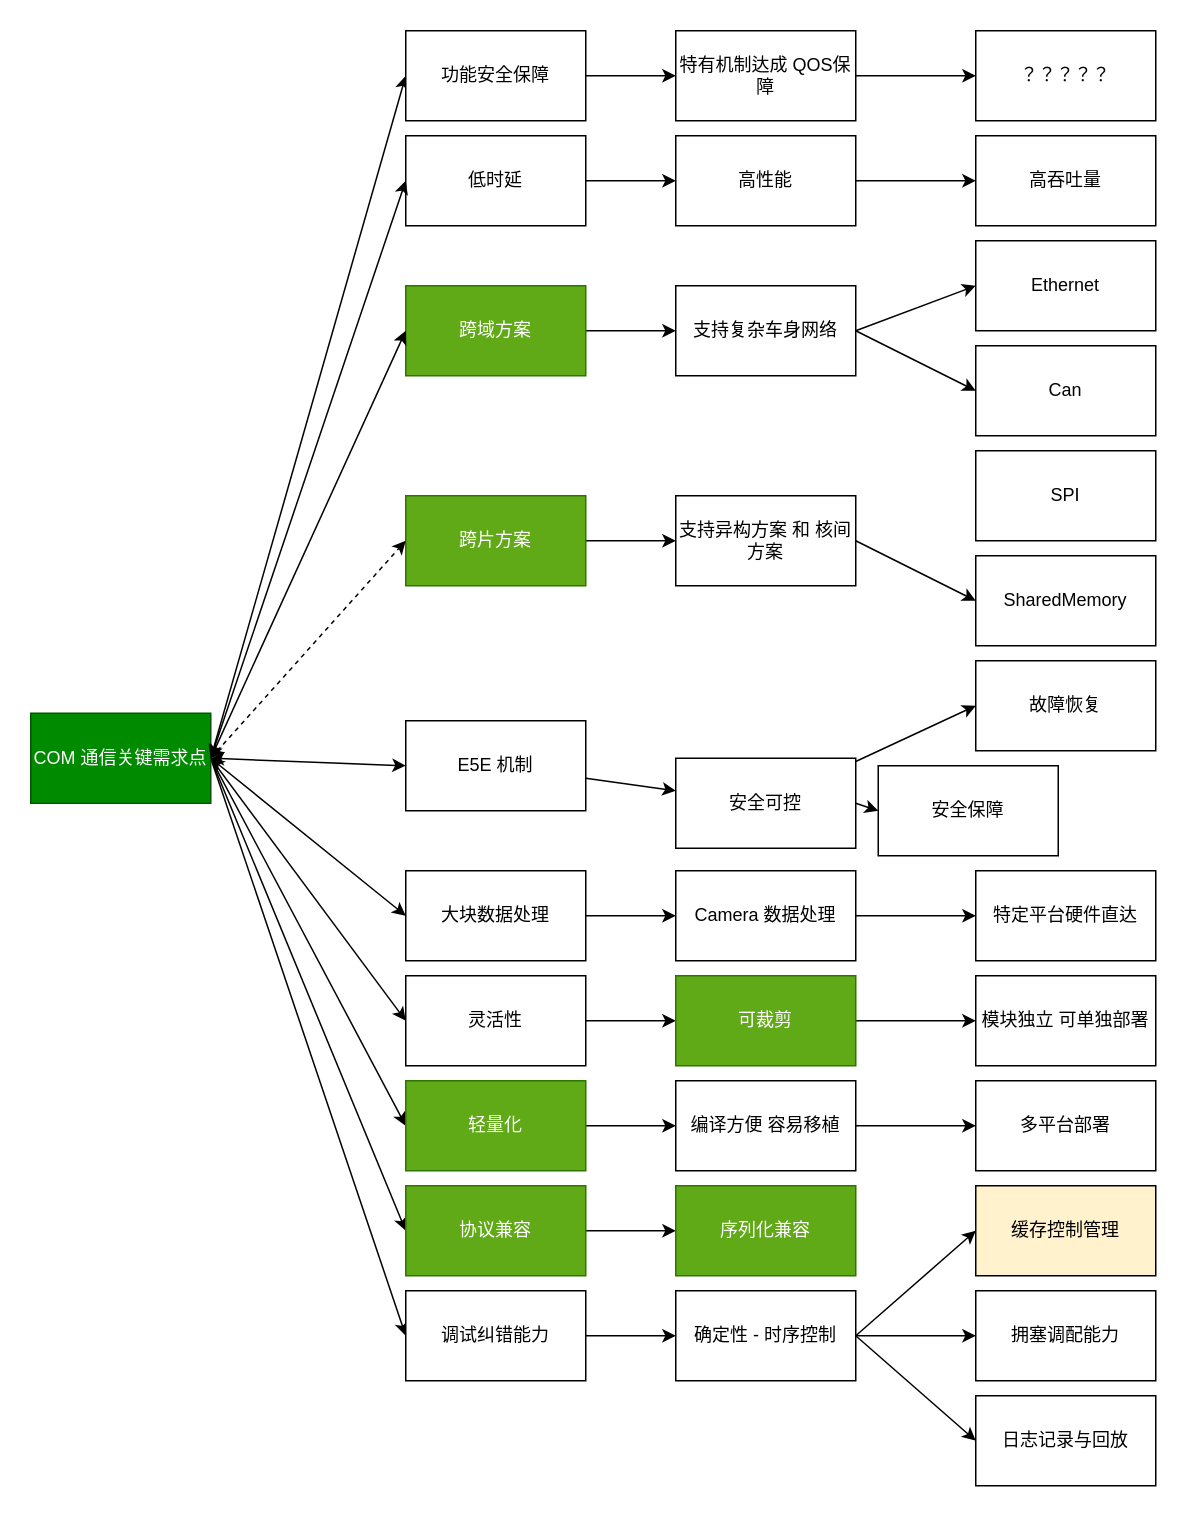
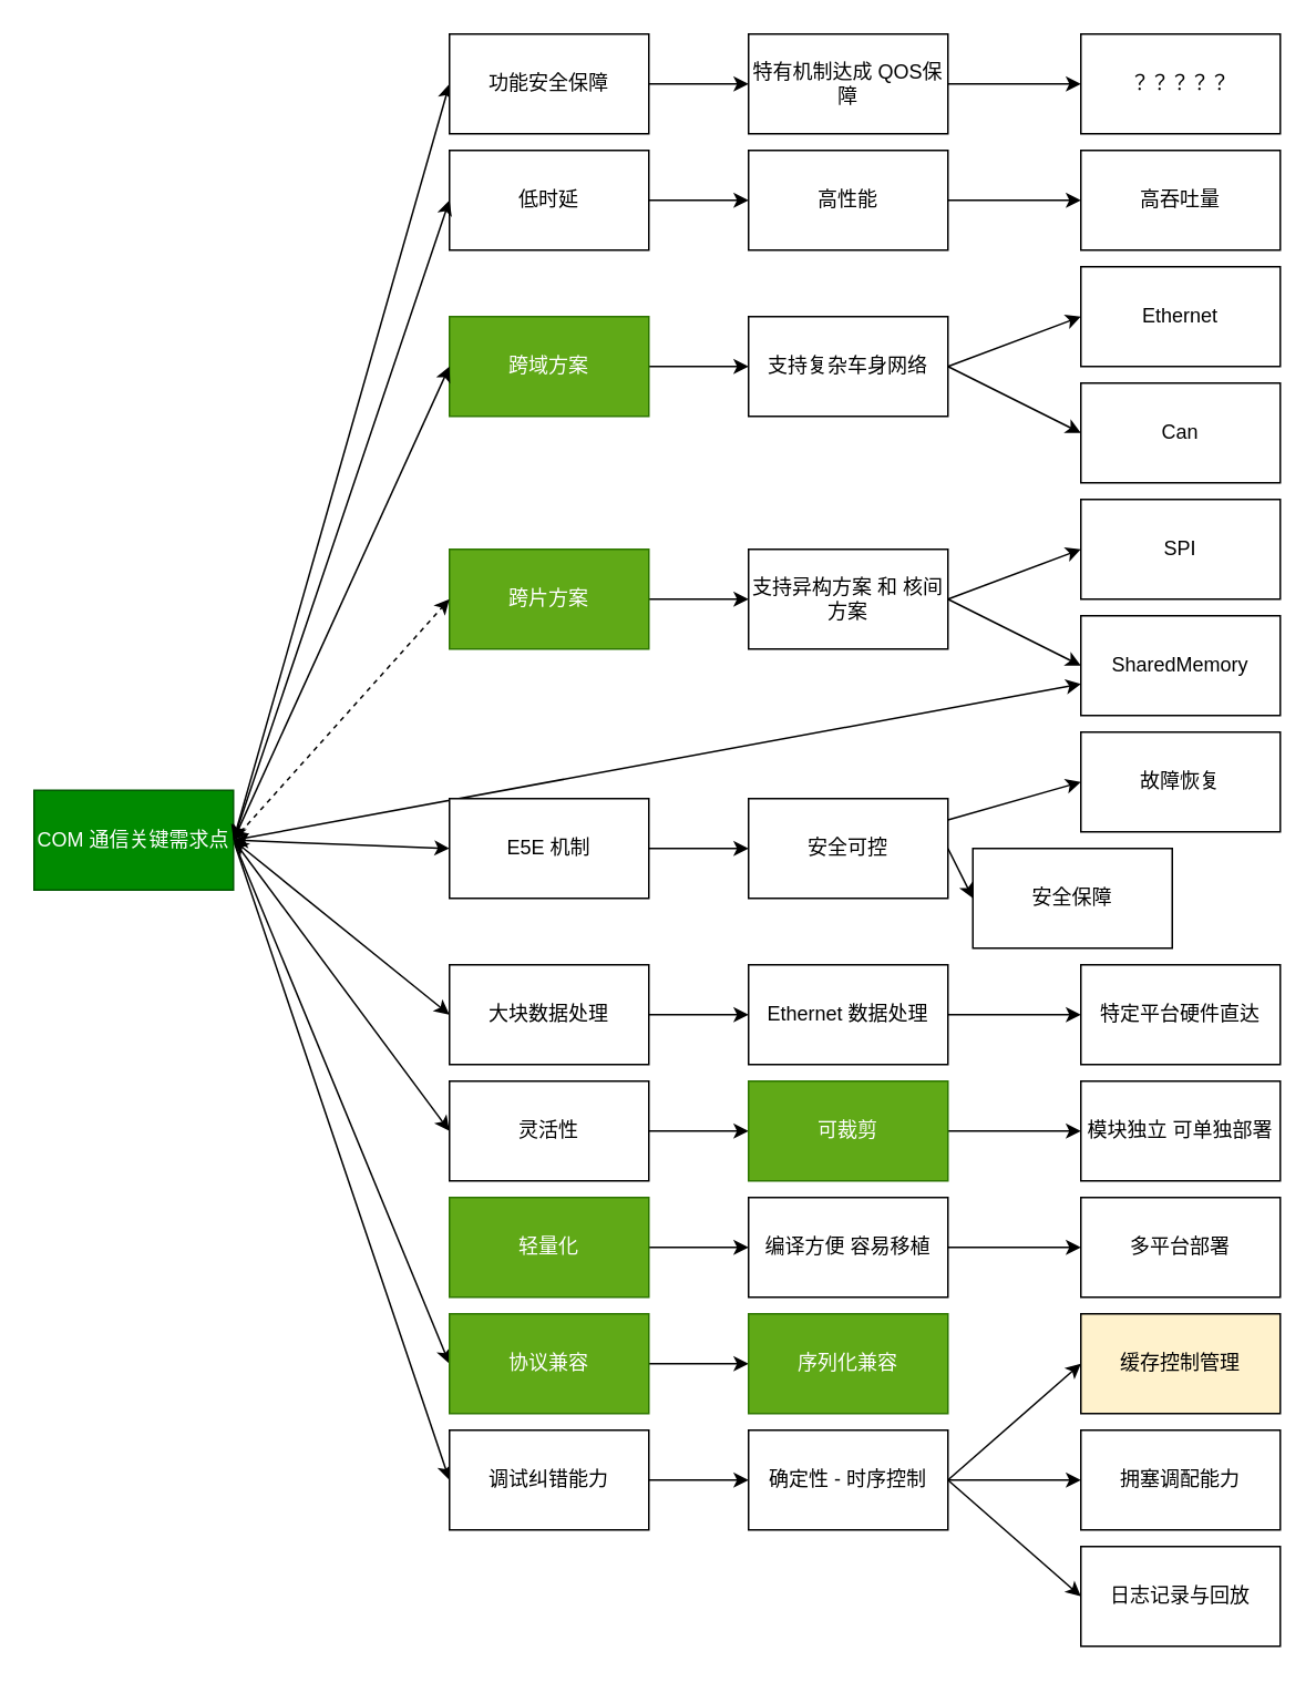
  <mxCell id="0" />
  <mxCell id="1" parent="0" />
- <mxCell id="2" style="edgeStyle=none;html=1;entryX=0;entryY=0.5;entryDx=0;entryDy=0;exitX=1;exitY=0.5;exitDx=0;exitDy=0;" parent="1" source="7" target="26" edge="1"><mxGeometry relative="1" as="geometry"><mxPoint x="170" y="310" as="sourcePoint" /></mxGeometry></mxCell>
+ <mxCell id="2" style="edgeStyle=none;html=1;exitX=1;exitY=0.5;exitDx=0;exitDy=0;" parent="1" source="7" target="51" edge="1"><mxGeometry relative="1" as="geometry"><mxPoint x="170" y="310" as="sourcePoint" /></mxGeometry></mxCell>
  <mxCell id="3" style="edgeStyle=none;html=1;entryX=0;entryY=0.5;entryDx=0;entryDy=0;exitX=1;exitY=0.5;exitDx=0;exitDy=0;" parent="1" source="7" target="45" edge="1"><mxGeometry relative="1" as="geometry" /></mxCell>
  <mxCell id="4" style="edgeStyle=none;html=1;entryX=0;entryY=0.5;entryDx=0;entryDy=0;exitX=1;exitY=0.5;exitDx=0;exitDy=0;" parent="1" source="7" target="24" edge="1"><mxGeometry relative="1" as="geometry" /></mxCell>
  <mxCell id="5" style="edgeStyle=none;html=1;entryX=0;entryY=0.5;entryDx=0;entryDy=0;exitX=1;exitY=0.5;exitDx=0;exitDy=0;" edge="1" parent="1" source="7" target="60"><mxGeometry relative="1" as="geometry"><mxPoint x="140" y="480" as="sourcePoint" /></mxGeometry></mxCell>
  <mxCell id="6" style="edgeStyle=none;html=1;entryX=0;entryY=0.5;entryDx=0;entryDy=0;exitX=1;exitY=0.5;exitDx=0;exitDy=0;" edge="1" parent="1" source="7" target="63"><mxGeometry relative="1" as="geometry"><mxPoint x="140" y="590" as="sourcePoint" /></mxGeometry></mxCell>
  <mxCell id="7" value="COM 通信关键需求点" style="rounded=0;whiteSpace=wrap;html=1;fillColor=#008a00;fontColor=#ffffff;strokeColor=#005700;" parent="1" vertex="1"><mxGeometry x="20" y="475" width="120" height="60" as="geometry" /></mxCell>
  <mxCell id="8" style="edgeStyle=none;html=1;entryX=0;entryY=0.5;entryDx=0;entryDy=0;" parent="1" source="9" target="43" edge="1"><mxGeometry relative="1" as="geometry" /></mxCell>
  <mxCell id="9" value="低时延" style="rounded=0;whiteSpace=wrap;html=1;" parent="1" vertex="1"><mxGeometry x="270" y="90" width="120" height="60" as="geometry" /></mxCell>
  <mxCell id="10" value="" style="edgeStyle=none;html=1;" parent="1" source="11" target="35" edge="1"><mxGeometry relative="1" as="geometry" /></mxCell>
  <mxCell id="11" value="E5E 机制" style="rounded=0;whiteSpace=wrap;html=1;" parent="1" vertex="1"><mxGeometry x="270" y="480" width="120" height="60" as="geometry" /></mxCell>
  <mxCell id="12" value="" style="endArrow=classic;startArrow=classic;html=1;entryX=1;entryY=0.5;entryDx=0;entryDy=0;exitX=0;exitY=0.5;exitDx=0;exitDy=0;" parent="1" source="9" target="7" edge="1"><mxGeometry width="50" height="50" relative="1" as="geometry"><mxPoint x="260" y="50" as="sourcePoint" /><mxPoint x="310" y="0" as="targetPoint" /></mxGeometry></mxCell>
  <mxCell id="13" style="edgeStyle=none;html=1;entryX=0;entryY=0.5;entryDx=0;entryDy=0;" parent="1" source="14" target="32" edge="1"><mxGeometry relative="1" as="geometry" /></mxCell>
  <mxCell id="14" value="大块数据处理" style="rounded=0;whiteSpace=wrap;html=1;" parent="1" vertex="1"><mxGeometry x="270" y="580" width="120" height="60" as="geometry" /></mxCell>
  <mxCell id="15" style="edgeStyle=none;html=1;" parent="1" source="16" target="41" edge="1"><mxGeometry relative="1" as="geometry" /></mxCell>
  <mxCell id="16" value="跨域方案" style="rounded=0;whiteSpace=wrap;html=1;fillColor=#60a917;fontColor=#ffffff;strokeColor=#2D7600;" parent="1" vertex="1"><mxGeometry x="270" y="190" width="120" height="60" as="geometry" /></mxCell>
  <mxCell id="17" style="edgeStyle=none;html=1;entryX=0;entryY=0.5;entryDx=0;entryDy=0;" parent="1" source="18" target="38" edge="1"><mxGeometry relative="1" as="geometry" /></mxCell>
  <mxCell id="18" value="跨片方案" style="rounded=0;whiteSpace=wrap;html=1;fillColor=#60a917;fontColor=#ffffff;strokeColor=#2D7600;" parent="1" vertex="1"><mxGeometry x="270" y="330" width="120" height="60" as="geometry" /></mxCell>
  <mxCell id="19" value="" style="endArrow=classic;startArrow=classic;html=1;entryX=0;entryY=0.5;entryDx=0;entryDy=0;exitX=1;exitY=0.5;exitDx=0;exitDy=0;" parent="1" source="7" target="16" edge="1"><mxGeometry width="50" height="50" relative="1" as="geometry"><mxPoint x="60" y="360" as="sourcePoint" /><mxPoint x="110" y="310" as="targetPoint" /></mxGeometry></mxCell>
  <mxCell id="20" value="" style="endArrow=classic;startArrow=classic;html=1;entryX=0;entryY=0.5;entryDx=0;entryDy=0;exitX=1;exitY=0.5;exitDx=0;exitDy=0;dashed=1;" parent="1" source="7" target="18" edge="1"><mxGeometry width="50" height="50" relative="1" as="geometry"><mxPoint x="70" y="400" as="sourcePoint" /><mxPoint x="120" y="350" as="targetPoint" /></mxGeometry></mxCell>
  <mxCell id="21" value="" style="endArrow=classic;startArrow=classic;html=1;entryX=0;entryY=0.5;entryDx=0;entryDy=0;exitX=1;exitY=0.5;exitDx=0;exitDy=0;" parent="1" source="7" target="11" edge="1"><mxGeometry width="50" height="50" relative="1" as="geometry"><mxPoint x="170" y="310" as="sourcePoint" /><mxPoint x="130" y="350" as="targetPoint" /></mxGeometry></mxCell>
  <mxCell id="22" value="" style="endArrow=classic;startArrow=classic;html=1;entryX=0;entryY=0.5;entryDx=0;entryDy=0;exitX=1;exitY=0.5;exitDx=0;exitDy=0;" parent="1" source="7" target="14" edge="1"><mxGeometry width="50" height="50" relative="1" as="geometry"><mxPoint x="30" y="390" as="sourcePoint" /><mxPoint x="80" y="340" as="targetPoint" /></mxGeometry></mxCell>
  <mxCell id="23" style="edgeStyle=none;html=1;entryX=0;entryY=0.5;entryDx=0;entryDy=0;" parent="1" source="24" target="28" edge="1"><mxGeometry relative="1" as="geometry" /></mxCell>
  <mxCell id="24" value="灵活性" style="rounded=0;whiteSpace=wrap;html=1;" parent="1" vertex="1"><mxGeometry x="270" y="650" width="120" height="60" as="geometry" /></mxCell>
  <mxCell id="25" style="edgeStyle=none;html=1;" parent="1" source="26" target="30" edge="1"><mxGeometry relative="1" as="geometry" /></mxCell>
  <mxCell id="26" value="轻量化" style="rounded=0;whiteSpace=wrap;html=1;fillColor=#60a917;fontColor=#ffffff;strokeColor=#2D7600;" parent="1" vertex="1"><mxGeometry x="270" y="720" width="120" height="60" as="geometry" /></mxCell>
  <mxCell id="27" style="edgeStyle=none;html=1;entryX=0;entryY=0.5;entryDx=0;entryDy=0;" parent="1" source="28" target="49" edge="1"><mxGeometry relative="1" as="geometry" /></mxCell>
  <mxCell id="28" value="可裁剪" style="rounded=0;whiteSpace=wrap;html=1;fillColor=#60a917;fontColor=#ffffff;strokeColor=#2D7600;" parent="1" vertex="1"><mxGeometry x="450" y="650" width="120" height="60" as="geometry" /></mxCell>
  <mxCell id="29" style="edgeStyle=none;html=1;entryX=0;entryY=0.5;entryDx=0;entryDy=0;" parent="1" source="30" target="58" edge="1"><mxGeometry relative="1" as="geometry" /></mxCell>
  <mxCell id="30" value="编译方便 容易移植" style="rounded=0;whiteSpace=wrap;html=1;" parent="1" vertex="1"><mxGeometry x="450" y="720" width="120" height="60" as="geometry" /></mxCell>
  <mxCell id="31" style="edgeStyle=none;html=1;" parent="1" source="32" target="48" edge="1"><mxGeometry relative="1" as="geometry" /></mxCell>
- <mxCell id="32" value="Camera 数据处理" style="rounded=0;whiteSpace=wrap;html=1;" parent="1" vertex="1"><mxGeometry x="450" y="580" width="120" height="60" as="geometry" /></mxCell>
+ <mxCell id="32" value="Ethernet 数据处理" style="rounded=0;whiteSpace=wrap;html=1;" parent="1" vertex="1"><mxGeometry x="450" y="580" width="120" height="60" as="geometry" /></mxCell>
  <mxCell id="33" style="edgeStyle=none;html=1;entryX=0;entryY=0.5;entryDx=0;entryDy=0;" parent="1" source="35" target="54" edge="1"><mxGeometry relative="1" as="geometry" /></mxCell>
  <mxCell id="34" style="edgeStyle=none;html=1;entryX=0;entryY=0.5;entryDx=0;entryDy=0;exitX=1;exitY=0.5;exitDx=0;exitDy=0;" parent="1" source="35" target="55" edge="1"><mxGeometry relative="1" as="geometry" /></mxCell>
- <mxCell id="35" value="安全可控" style="rounded=0;whiteSpace=wrap;html=1;" parent="1" vertex="1"><mxGeometry x="450" y="505" width="120" height="60" as="geometry" /></mxCell>
+ <mxCell id="35" value="安全可控" style="rounded=0;whiteSpace=wrap;html=1;" parent="1" vertex="1"><mxGeometry x="450" y="480" width="120" height="60" as="geometry" /></mxCell>
+ <mxCell id="36" style="edgeStyle=none;html=1;exitX=1;exitY=0.5;exitDx=0;exitDy=0;entryX=0;entryY=0.5;entryDx=0;entryDy=0;" parent="1" source="38" target="50" edge="1"><mxGeometry relative="1" as="geometry" /></mxCell>
  <mxCell id="37" style="edgeStyle=none;html=1;entryX=0;entryY=0.5;entryDx=0;entryDy=0;exitX=1;exitY=0.5;exitDx=0;exitDy=0;" parent="1" source="38" target="51" edge="1"><mxGeometry relative="1" as="geometry" /></mxCell>
  <mxCell id="38" value="支持异构方案 和 核间方案" style="rounded=0;whiteSpace=wrap;html=1;" parent="1" vertex="1"><mxGeometry x="450" y="330" width="120" height="60" as="geometry" /></mxCell>
  <mxCell id="39" style="edgeStyle=none;html=1;entryX=0;entryY=0.5;entryDx=0;entryDy=0;exitX=1;exitY=0.5;exitDx=0;exitDy=0;" parent="1" source="41" target="52" edge="1"><mxGeometry relative="1" as="geometry" /></mxCell>
  <mxCell id="40" style="edgeStyle=none;html=1;entryX=0;entryY=0.5;entryDx=0;entryDy=0;exitX=1;exitY=0.5;exitDx=0;exitDy=0;" parent="1" source="41" target="53" edge="1"><mxGeometry relative="1" as="geometry"><mxPoint x="650" y="260" as="targetPoint" /></mxGeometry></mxCell>
  <mxCell id="41" value="支持复杂车身网络" style="rounded=0;whiteSpace=wrap;html=1;" parent="1" vertex="1"><mxGeometry x="450" y="190" width="120" height="60" as="geometry" /></mxCell>
  <mxCell id="42" style="edgeStyle=none;html=1;entryX=0;entryY=0.5;entryDx=0;entryDy=0;" parent="1" source="43" target="56" edge="1"><mxGeometry relative="1" as="geometry" /></mxCell>
  <mxCell id="43" value="高性能" style="rounded=0;whiteSpace=wrap;html=1;" parent="1" vertex="1"><mxGeometry x="450" y="90" width="120" height="60" as="geometry" /></mxCell>
  <mxCell id="44" style="edgeStyle=none;html=1;entryX=0;entryY=0.5;entryDx=0;entryDy=0;" parent="1" source="45" target="47" edge="1"><mxGeometry relative="1" as="geometry" /></mxCell>
  <mxCell id="45" value="功能安全保障" style="rounded=0;whiteSpace=wrap;html=1;" parent="1" vertex="1"><mxGeometry x="270" y="20" width="120" height="60" as="geometry" /></mxCell>
  <mxCell id="46" style="edgeStyle=none;html=1;entryX=0;entryY=0.5;entryDx=0;entryDy=0;" parent="1" source="47" target="57" edge="1"><mxGeometry relative="1" as="geometry" /></mxCell>
  <mxCell id="47" value="特有机制达成 QOS保障" style="rounded=0;whiteSpace=wrap;html=1;" parent="1" vertex="1"><mxGeometry x="450" y="20" width="120" height="60" as="geometry" /></mxCell>
  <mxCell id="48" value="特定平台硬件直达" style="rounded=0;whiteSpace=wrap;html=1;" parent="1" vertex="1"><mxGeometry x="650" y="580" width="120" height="60" as="geometry" /></mxCell>
  <mxCell id="49" value="模块独立 可单独部署" style="rounded=0;whiteSpace=wrap;html=1;" parent="1" vertex="1"><mxGeometry x="650" y="650" width="120" height="60" as="geometry" /></mxCell>
  <mxCell id="50" value="SPI" style="rounded=0;whiteSpace=wrap;html=1;" parent="1" vertex="1"><mxGeometry x="650" y="300" width="120" height="60" as="geometry" /></mxCell>
  <mxCell id="51" value="SharedMemory" style="rounded=0;whiteSpace=wrap;html=1;" parent="1" vertex="1"><mxGeometry x="650" y="370" width="120" height="60" as="geometry" /></mxCell>
  <mxCell id="52" value="Ethernet" style="rounded=0;whiteSpace=wrap;html=1;" parent="1" vertex="1"><mxGeometry x="650" y="160" width="120" height="60" as="geometry" /></mxCell>
  <mxCell id="53" value="Can" style="rounded=0;whiteSpace=wrap;html=1;" parent="1" vertex="1"><mxGeometry x="650" y="230" width="120" height="60" as="geometry" /></mxCell>
  <mxCell id="54" value="故障恢复" style="rounded=0;whiteSpace=wrap;html=1;" parent="1" vertex="1"><mxGeometry x="650" y="440" width="120" height="60" as="geometry" /></mxCell>
  <mxCell id="55" value="安全保障" style="rounded=0;whiteSpace=wrap;html=1;" parent="1" vertex="1"><mxGeometry x="585" y="510" width="120" height="60" as="geometry" /></mxCell>
  <mxCell id="56" value="高吞吐量" style="rounded=0;whiteSpace=wrap;html=1;" parent="1" vertex="1"><mxGeometry x="650" y="90" width="120" height="60" as="geometry" /></mxCell>
  <mxCell id="57" value="？？？？？" style="rounded=0;whiteSpace=wrap;html=1;" parent="1" vertex="1"><mxGeometry x="650" y="20" width="120" height="60" as="geometry" /></mxCell>
  <mxCell id="58" value="多平台部署" style="rounded=0;whiteSpace=wrap;html=1;" parent="1" vertex="1"><mxGeometry x="650" y="720" width="120" height="60" as="geometry" /></mxCell>
  <mxCell id="59" value="" style="edgeStyle=none;html=1;" edge="1" parent="1" source="60" target="61"><mxGeometry relative="1" as="geometry" /></mxCell>
  <mxCell id="60" value="协议兼容" style="rounded=0;whiteSpace=wrap;html=1;fillColor=#60a917;fontColor=#ffffff;strokeColor=#2D7600;" vertex="1" parent="1"><mxGeometry x="270" y="790" width="120" height="60" as="geometry" /></mxCell>
  <mxCell id="61" value="序列化兼容" style="whiteSpace=wrap;html=1;rounded=0;fillColor=#60a917;fontColor=#ffffff;strokeColor=#2D7600;" vertex="1" parent="1"><mxGeometry x="450" y="790" width="120" height="60" as="geometry" /></mxCell>
  <mxCell id="62" style="edgeStyle=none;html=1;entryX=0;entryY=0.5;entryDx=0;entryDy=0;" edge="1" parent="1" source="63" target="67"><mxGeometry relative="1" as="geometry" /></mxCell>
  <mxCell id="63" value="调试纠错能力" style="rounded=0;whiteSpace=wrap;html=1;" vertex="1" parent="1"><mxGeometry x="270" y="860" width="120" height="60" as="geometry" /></mxCell>
  <mxCell id="64" style="edgeStyle=none;html=1;entryX=0;entryY=0.5;entryDx=0;entryDy=0;" edge="1" parent="1" source="67" target="68"><mxGeometry relative="1" as="geometry" /></mxCell>
  <mxCell id="65" style="edgeStyle=none;html=1;entryX=0;entryY=0.5;entryDx=0;entryDy=0;exitX=1;exitY=0.5;exitDx=0;exitDy=0;" edge="1" parent="1" source="67" target="69"><mxGeometry relative="1" as="geometry" /></mxCell>
  <mxCell id="66" style="edgeStyle=none;html=1;entryX=0;entryY=0.5;entryDx=0;entryDy=0;exitX=1;exitY=0.5;exitDx=0;exitDy=0;" edge="1" parent="1" source="67"><mxGeometry relative="1" as="geometry"><mxPoint x="650" y="960" as="targetPoint" /></mxGeometry></mxCell>
  <mxCell id="67" value="确定性 - 时序控制" style="rounded=0;whiteSpace=wrap;html=1;" vertex="1" parent="1"><mxGeometry x="450" y="860" width="120" height="60" as="geometry" /></mxCell>
  <mxCell id="68" value="拥塞调配能力" style="rounded=0;whiteSpace=wrap;html=1;" vertex="1" parent="1"><mxGeometry x="650" y="860" width="120" height="60" as="geometry" /></mxCell>
  <mxCell id="69" value="缓存控制管理" style="rounded=0;whiteSpace=wrap;html=1;fillColor=#fff2cc;" vertex="1" parent="1"><mxGeometry x="650" y="790" width="120" height="60" as="geometry" /></mxCell>
  <mxCell id="70" value="日志记录与回放" style="rounded=0;whiteSpace=wrap;html=1;" vertex="1" parent="1"><mxGeometry x="650" y="930" width="120" height="60" as="geometry" /></mxCell>
